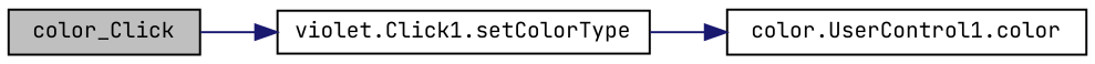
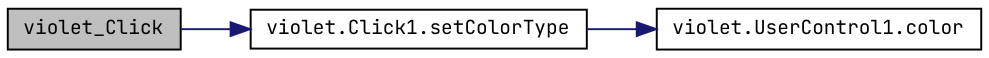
  digraph {
    fontname="JetBrains Mono"
    rankdir=LR
    node [color=black fillcolor=white fontname="JetBrains Mono" fontsize=10 shape=record style=filled]
    edge [color=midnightblue fontname="JetBrains Mono" fontsize=10 labelfontname=Helvetica labelfontsize=10 style=solid]
-   n1 [fillcolor=grey75 fontcolor=black height=0.2 label=color_Click width=0.4]
+   n1 [fillcolor=grey75 fontcolor=black height=0.2 label=violet_Click width=0.4]
    n2 [height=0.2 label="violet.Click1.setColorType" width=0.4]
-   n3 [height=0.2 label="color.UserControl1.color" width=0.4]
+   n3 [height=0.2 label="violet.UserControl1.color" width=0.4]
    n1 -> n2
    n2 -> n3
  }
